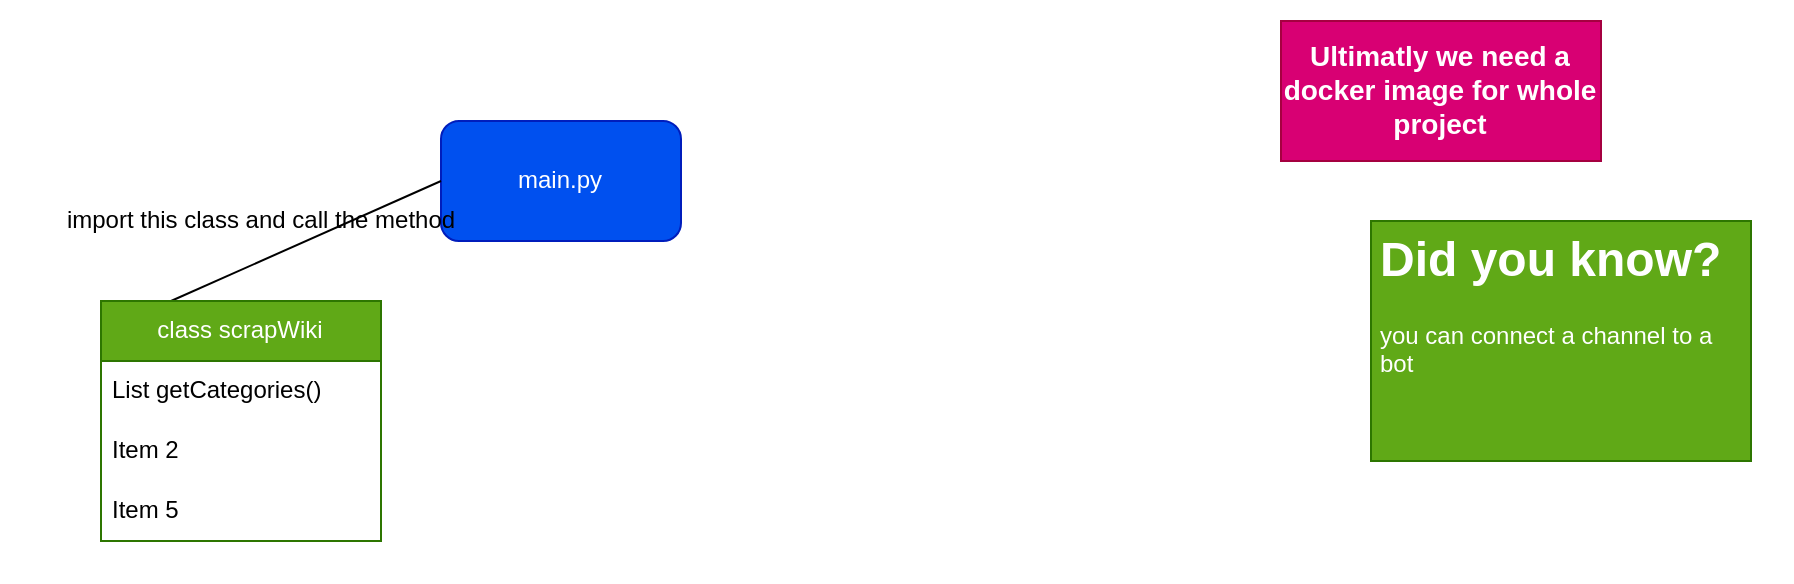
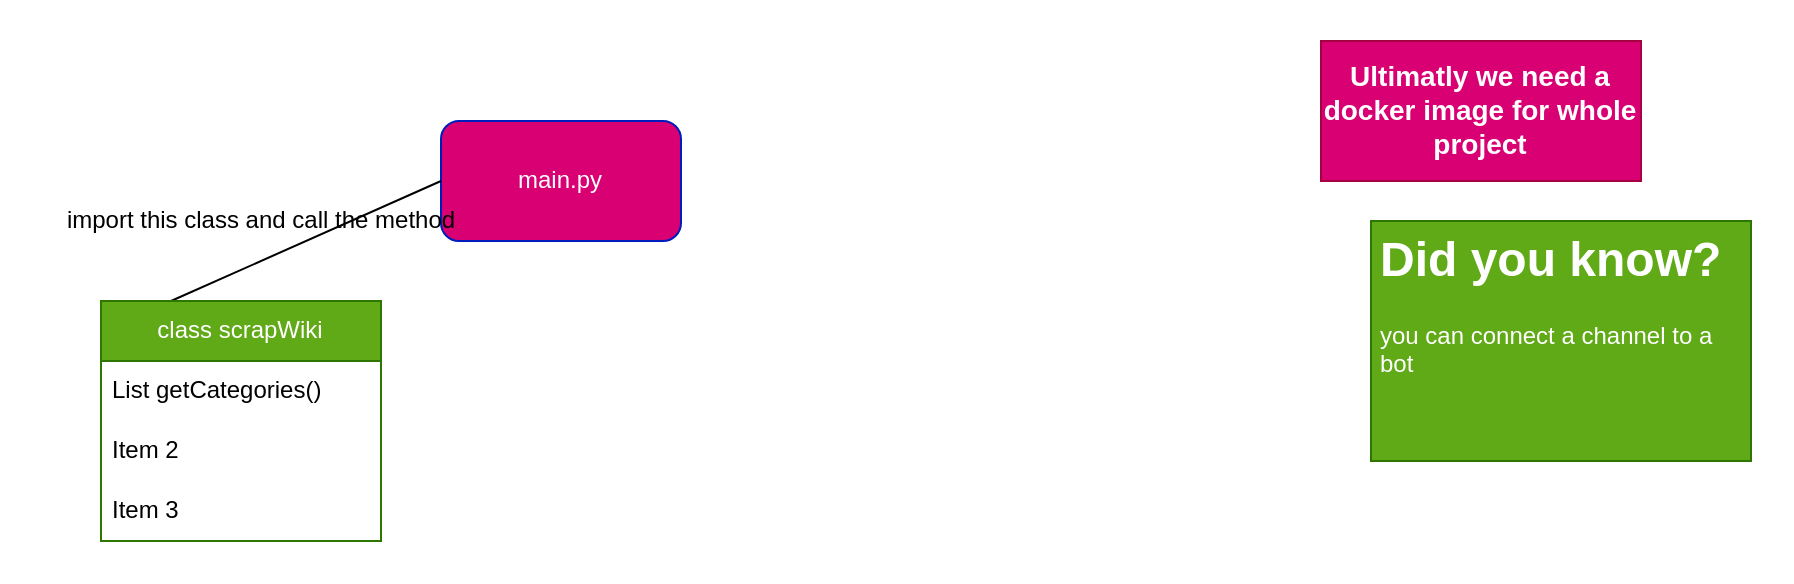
  <mxCell id="0" />
  <mxCell id="1" parent="0" />
- <mxCell id="2" value="main.py" style="rounded=1;whiteSpace=wrap;html=1;fillColor=#0050ef;fontColor=#ffffff;strokeColor=#001DBC;" parent="1" vertex="1"><mxGeometry x="220" y="60" width="120" height="60" as="geometry" /></mxCell>
+ <mxCell id="2" value="main.py" style="rounded=1;whiteSpace=wrap;html=1;fillColor=#d80073;fontColor=#ffffff;strokeColor=#001DBC;" parent="1" vertex="1"><mxGeometry x="220" y="60" width="120" height="60" as="geometry" /></mxCell>
  <mxCell id="3" value="" style="edgeStyle=none;html=1;entryX=0;entryY=0.5;entryDx=0;entryDy=0;exitX=0.25;exitY=0;exitDx=0;exitDy=0;endArrow=none;" edge="1" parent="1" source="4" target="2"><mxGeometry relative="1" as="geometry"><mxPoint x="136.129" y="85" as="targetPoint" /></mxGeometry></mxCell>
  <mxCell id="4" value="class scrapWiki" style="swimlane;fontStyle=0;childLayout=stackLayout;horizontal=1;startSize=30;horizontalStack=0;resizeParent=1;resizeParentMax=0;resizeLast=0;collapsible=1;marginBottom=0;whiteSpace=wrap;html=1;fillColor=#60a917;fontColor=#ffffff;strokeColor=#2D7600;" parent="1" vertex="1"><mxGeometry x="50" y="150" width="140" height="120" as="geometry" /></mxCell>
  <mxCell id="5" value="List getCategories()" style="text;strokeColor=none;fillColor=none;align=left;verticalAlign=middle;spacingLeft=4;spacingRight=4;overflow=hidden;points=[[0,0.5],[1,0.5]];portConstraint=eastwest;rotatable=0;whiteSpace=wrap;html=1;" parent="4" vertex="1"><mxGeometry y="30" width="140" height="30" as="geometry" /></mxCell>
  <mxCell id="6" value="Item 2" style="text;strokeColor=none;fillColor=none;align=left;verticalAlign=middle;spacingLeft=4;spacingRight=4;overflow=hidden;points=[[0,0.5],[1,0.5]];portConstraint=eastwest;rotatable=0;whiteSpace=wrap;html=1;" parent="4" vertex="1"><mxGeometry y="60" width="140" height="30" as="geometry" /></mxCell>
- <mxCell id="7" value="Item 5" style="text;strokeColor=none;fillColor=none;align=left;verticalAlign=middle;spacingLeft=4;spacingRight=4;overflow=hidden;points=[[0,0.5],[1,0.5]];portConstraint=eastwest;rotatable=0;whiteSpace=wrap;html=1;" parent="4" vertex="1"><mxGeometry y="90" width="140" height="30" as="geometry" /></mxCell>
+ <mxCell id="7" value="Item 3" style="text;strokeColor=none;fillColor=none;align=left;verticalAlign=middle;spacingLeft=4;spacingRight=4;overflow=hidden;points=[[0,0.5],[1,0.5]];portConstraint=eastwest;rotatable=0;whiteSpace=wrap;html=1;" parent="4" vertex="1"><mxGeometry y="90" width="140" height="30" as="geometry" /></mxCell>
  <mxCell id="8" value="&lt;h1&gt;&lt;span style=&quot;background-color: initial;&quot;&gt;Did you know?&lt;/span&gt;&lt;br&gt;&lt;/h1&gt;&lt;div&gt;you can connect a channel to a bot&lt;/div&gt;" style="text;html=1;strokeColor=#2D7600;fillColor=#60a917;spacing=5;spacingTop=-20;whiteSpace=wrap;overflow=hidden;rounded=0;fontColor=#ffffff;" parent="1" vertex="1"><mxGeometry x="685" y="110" width="190" height="120" as="geometry" /></mxCell>
- <mxCell id="9" value="&lt;b&gt;&lt;font style=&quot;font-size: 14px;&quot;&gt;Ultimatly we need a docker image for whole project&lt;/font&gt;&lt;/b&gt;" style="text;html=1;strokeColor=#A50040;fillColor=#d80073;align=center;verticalAlign=middle;whiteSpace=wrap;rounded=0;fontColor=#ffffff;" parent="1" vertex="1"><mxGeometry x="640" y="10" width="160" height="70" as="geometry" /></mxCell>
+ <mxCell id="9" value="&lt;b&gt;&lt;font style=&quot;font-size: 14px;&quot;&gt;Ultimatly we need a docker image for whole project&lt;/font&gt;&lt;/b&gt;" style="text;html=1;strokeColor=#A50040;fillColor=#d80073;align=center;verticalAlign=middle;whiteSpace=wrap;rounded=0;fontColor=#ffffff;" parent="1" vertex="1"><mxGeometry x="660" width="160" height="70" as="geometry" y="20" /></mxCell>
  <mxCell id="10" value="import this class and call the method" style="text;html=1;align=center;verticalAlign=middle;resizable=0;points=[];autosize=1;strokeColor=none;fillColor=none;" vertex="1" parent="1"><mxGeometry x="20" y="95" width="220" height="30" as="geometry" /></mxCell>
